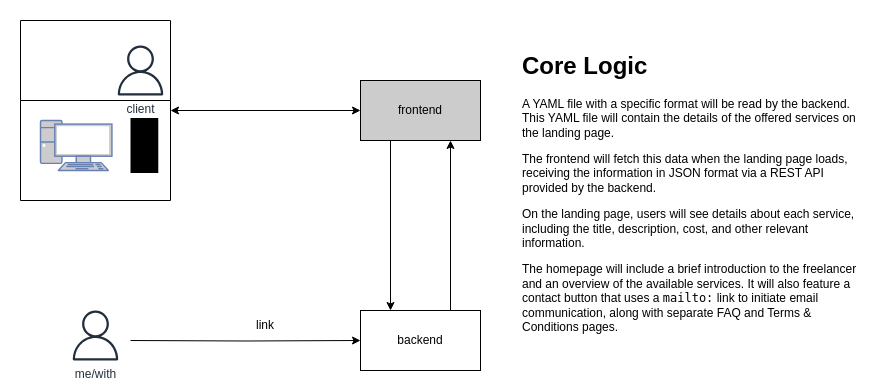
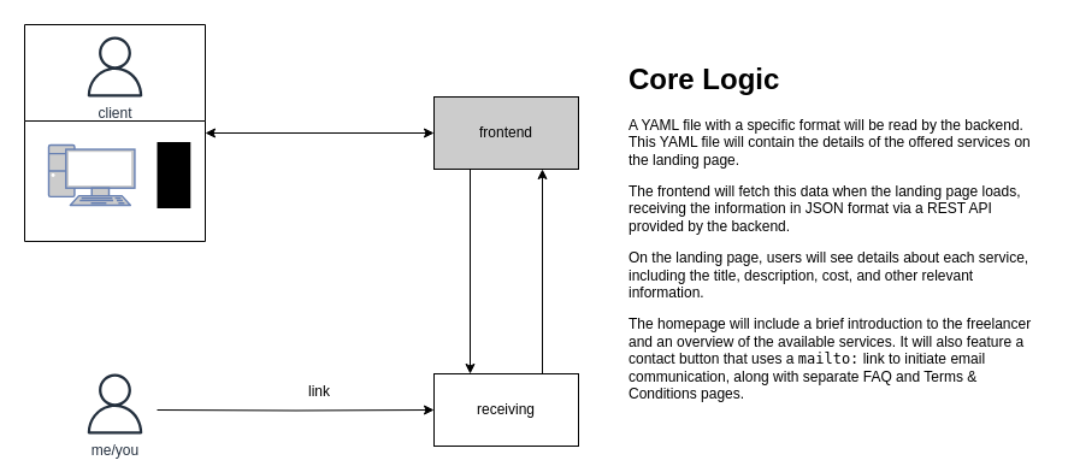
  <mxCell id="0" />
  <mxCell id="1" parent="0" />
  <mxCell id="2" style="edgeStyle=orthogonalEdgeStyle;rounded=0;orthogonalLoop=1;jettySize=auto;html=1;entryX=0;entryY=0.5;entryDx=0;entryDy=0;" edge="1" parent="1" target="9"><mxGeometry relative="1" as="geometry"><mxPoint x="130" y="340" as="sourcePoint" /></mxGeometry></mxCell>
  <mxCell id="3" style="edgeStyle=orthogonalEdgeStyle;rounded=0;orthogonalLoop=1;jettySize=auto;html=1;startArrow=classic;startFill=1;" edge="1" parent="1" source="4" target="12"><mxGeometry relative="1" as="geometry" /></mxCell>
  <mxCell id="4" value="" style="swimlane;whiteSpace=wrap;html=1;startSize=80;" vertex="1" parent="1"><mxGeometry x="20" y="20" width="150" height="180" as="geometry" /></mxCell>
- <mxCell id="5" value="client" style="sketch=0;outlineConnect=0;fontColor=#232F3E;gradientColor=none;fillColor=#232F3D;strokeColor=none;dashed=0;verticalLabelPosition=bottom;verticalAlign=top;align=center;html=1;fontSize=12;fontStyle=0;aspect=fixed;pointerEvents=1;shape=mxgraph.aws4.user;" vertex="1" parent="4"><mxGeometry x="95" y="25" width="50" height="50" as="geometry" /></mxCell>
+ <mxCell id="5" value="client" style="sketch=0;outlineConnect=0;fontColor=#232F3E;gradientColor=none;fillColor=#232F3D;strokeColor=none;dashed=0;verticalLabelPosition=bottom;verticalAlign=top;align=center;html=1;fontSize=12;fontStyle=0;aspect=fixed;pointerEvents=1;shape=mxgraph.aws4.user;" vertex="1" parent="4"><mxGeometry x="50" y="10" width="50" height="50" as="geometry" /></mxCell>
  <mxCell id="6" value="" style="fontColor=#0066CC;verticalAlign=top;verticalLabelPosition=bottom;labelPosition=center;align=center;html=1;outlineConnect=0;fillColor=#CCCCCC;strokeColor=#6881B3;gradientColor=none;gradientDirection=north;strokeWidth=2;shape=mxgraph.networks.pc;" vertex="1" parent="4"><mxGeometry x="20" y="100" width="71.43" height="50" as="geometry" /></mxCell>
  <mxCell id="7" value="" style="sketch=0;verticalLabelPosition=bottom;sketch=0;aspect=fixed;html=1;verticalAlign=top;strokeColor=none;fillColor=#000000;align=center;outlineConnect=0;pointerEvents=1;shape=mxgraph.citrix2.mobile;" vertex="1" parent="4"><mxGeometry x="110" y="97.5" width="27.78" height="55" as="geometry" /></mxCell>
  <mxCell id="8" style="edgeStyle=orthogonalEdgeStyle;rounded=0;orthogonalLoop=1;jettySize=auto;html=1;exitX=0.75;exitY=0;exitDx=0;exitDy=0;entryX=0.75;entryY=1;entryDx=0;entryDy=0;" edge="1" parent="1" source="9" target="12"><mxGeometry relative="1" as="geometry" /></mxCell>
- <mxCell id="9" value="backend" style="rounded=0;whiteSpace=wrap;html=1;" vertex="1" parent="1"><mxGeometry x="360" y="310" width="120" height="60" as="geometry" /></mxCell>
+ <mxCell id="9" value="receiving" style="rounded=0;whiteSpace=wrap;html=1;" vertex="1" parent="1"><mxGeometry x="360" y="310" width="120" height="60" as="geometry" /></mxCell>
  <mxCell id="10" value="link" style="text;html=1;align=center;verticalAlign=middle;whiteSpace=wrap;rounded=0;" vertex="1" parent="1"><mxGeometry x="200" y="310" width="130" height="30" as="geometry" /></mxCell>
  <mxCell id="11" style="edgeStyle=orthogonalEdgeStyle;rounded=0;orthogonalLoop=1;jettySize=auto;html=1;exitX=0.25;exitY=1;exitDx=0;exitDy=0;entryX=0.25;entryY=0;entryDx=0;entryDy=0;" edge="1" parent="1" source="12" target="9"><mxGeometry relative="1" as="geometry" /></mxCell>
  <mxCell id="12" value="frontend" style="rounded=0;whiteSpace=wrap;html=1;fillColor=#cccccc;" vertex="1" parent="1"><mxGeometry x="360" y="80" width="120" height="60" as="geometry" /></mxCell>
  <mxCell id="13" value="&lt;h1 style=&quot;margin-top: 0px;&quot;&gt;Core Logic&lt;/h1&gt;&lt;p data-end=&quot;229&quot; data-start=&quot;91&quot;&gt;A YAML file with a specific format will be read by the backend. This YAML file will contain the details of the offered services on the landing page.&lt;/p&gt;&lt;p data-end=&quot;374&quot; data-start=&quot;231&quot;&gt;The frontend will fetch this data when the landing page loads, receiving the information in JSON format via a REST API provided by the backend.&lt;/p&gt;&lt;p data-end=&quot;511&quot; data-start=&quot;376&quot;&gt;On the landing page, users will see details about each service, including the title, description, cost, and other relevant information.&lt;/p&gt;&lt;p data-end=&quot;772&quot; data-start=&quot;513&quot;&gt;The homepage will include a brief introduction to the freelancer and an overview of the available services. It will also feature a contact button that uses a &lt;code data-end=&quot;680&quot; data-start=&quot;671&quot;&gt;mailto:&lt;/code&gt; link to initiate email communication, along with separate FAQ and Terms &amp;amp; Conditions pages.&lt;/p&gt;&lt;p&gt;&lt;br&gt;&lt;br&gt;&lt;br&gt;&lt;br&gt;&lt;/p&gt;&lt;p data-end=&quot;857&quot; data-start=&quot;774&quot;&gt;All additional inquiries or service requests will be handled exclusively via email.&lt;/p&gt;" style="text;html=1;whiteSpace=wrap;overflow=hidden;rounded=0;" vertex="1" parent="1"><mxGeometry x="520" y="45" width="350" height="295" as="geometry" /></mxCell>
- <mxCell id="14" value="me/with" style="sketch=0;outlineConnect=0;fontColor=#232F3E;gradientColor=none;fillColor=#232F3D;strokeColor=none;dashed=0;verticalLabelPosition=bottom;verticalAlign=top;align=center;html=1;fontSize=12;fontStyle=0;aspect=fixed;pointerEvents=1;shape=mxgraph.aws4.user;" parent="1" vertex="1"><mxGeometry x="70" y="310" width="50" height="50" as="geometry" /></mxCell>
+ <mxCell id="14" value="me/you" style="sketch=0;outlineConnect=0;fontColor=#232F3E;gradientColor=none;fillColor=#232F3D;strokeColor=none;dashed=0;verticalLabelPosition=bottom;verticalAlign=top;align=center;html=1;fontSize=12;fontStyle=0;aspect=fixed;pointerEvents=1;shape=mxgraph.aws4.user;" parent="1" vertex="1"><mxGeometry x="70" y="310" width="50" height="50" as="geometry" /></mxCell>
